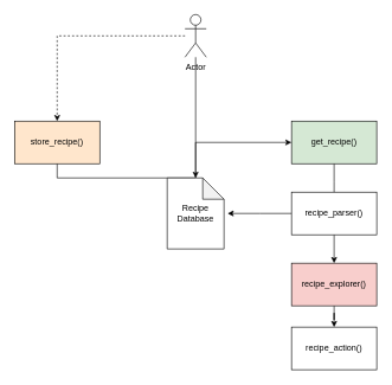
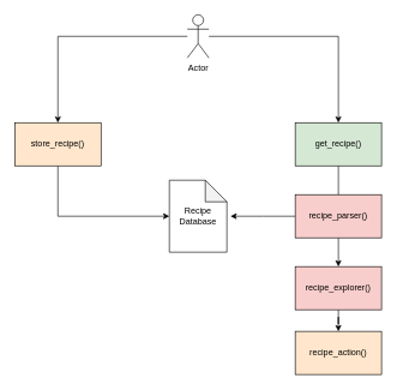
  <mxCell id="0" />
  <mxCell id="1" parent="0" />
- <mxCell id="2" style="edgeStyle=orthogonalEdgeStyle;rounded=0;orthogonalLoop=1;jettySize=auto;html=1;entryX=0.5;entryY=0;entryDx=0;entryDy=0;dashed=1;" edge="1" parent="1" source="4" target="6"><mxGeometry relative="1" as="geometry"><Array as="points"><mxPoint x="80" y="50" /></Array></mxGeometry></mxCell>
- <mxCell id="3" style="edgeStyle=orthogonalEdgeStyle;rounded=0;orthogonalLoop=1;jettySize=auto;html=1;" edge="1" parent="1" source="4" target="14"><mxGeometry relative="1" as="geometry" /></mxCell>
+ <mxCell id="2" style="edgeStyle=orthogonalEdgeStyle;rounded=0;orthogonalLoop=1;jettySize=auto;html=1;entryX=0.5;entryY=0;entryDx=0;entryDy=0;" edge="1" parent="1" source="4" target="6"><mxGeometry relative="1" as="geometry"><Array as="points"><mxPoint x="80" y="50" /></Array></mxGeometry></mxCell>
+ <mxCell id="3" style="edgeStyle=orthogonalEdgeStyle;rounded=0;orthogonalLoop=1;jettySize=auto;html=1;entryX=0.5;entryY=0;entryDx=0;entryDy=0;" edge="1" parent="1" source="4" target="8"><mxGeometry relative="1" as="geometry" /></mxCell>
  <mxCell id="4" value="Actor" style="shape=umlActor;verticalLabelPosition=bottom;verticalAlign=top;html=1;outlineConnect=0;" vertex="1" parent="1"><mxGeometry x="260" y="20" width="30" height="60" as="geometry" /></mxCell>
- <mxCell id="5" style="edgeStyle=orthogonalEdgeStyle;rounded=0;orthogonalLoop=1;jettySize=auto;html=1;exitX=0.5;exitY=1;exitDx=0;exitDy=0;" edge="1" parent="1" source="6" target="8"><mxGeometry relative="1" as="geometry" /></mxCell>
+ <mxCell id="5" style="edgeStyle=orthogonalEdgeStyle;rounded=0;orthogonalLoop=1;jettySize=auto;html=1;exitX=0.5;exitY=1;exitDx=0;exitDy=0;entryX=0;entryY=0.5;entryDx=0;entryDy=0;entryPerimeter=0;" edge="1" parent="1" source="6" target="14"><mxGeometry relative="1" as="geometry" /></mxCell>
  <mxCell id="6" value="store_recipe()" style="rounded=0;whiteSpace=wrap;html=1;fillColor=#ffe6cc;" vertex="1" parent="1"><mxGeometry x="20" y="170" width="120" height="60" as="geometry" /></mxCell>
  <mxCell id="7" style="edgeStyle=orthogonalEdgeStyle;rounded=0;orthogonalLoop=1;jettySize=auto;html=1;exitX=0.5;exitY=1;exitDx=0;exitDy=0;" edge="1" parent="1" source="8"><mxGeometry relative="1" as="geometry"><mxPoint x="470" y="280" as="targetPoint" /></mxGeometry></mxCell>
  <mxCell id="8" value="get_recipe()" style="rounded=0;whiteSpace=wrap;html=1;fillColor=#d5e8d4;" vertex="1" parent="1"><mxGeometry x="410" y="170" width="120" height="60" as="geometry" /></mxCell>
  <mxCell id="9" style="edgeStyle=orthogonalEdgeStyle;rounded=0;orthogonalLoop=1;jettySize=auto;html=1;" edge="1" parent="1" source="11"><mxGeometry relative="1" as="geometry"><mxPoint x="320" y="300" as="targetPoint" /></mxGeometry></mxCell>
  <mxCell id="10" style="edgeStyle=orthogonalEdgeStyle;rounded=0;orthogonalLoop=1;jettySize=auto;html=1;exitX=0.5;exitY=1;exitDx=0;exitDy=0;entryX=0.5;entryY=0;entryDx=0;entryDy=0;" edge="1" parent="1" source="11" target="13"><mxGeometry relative="1" as="geometry" /></mxCell>
- <mxCell id="11" value="recipe_parser()" style="rounded=0;whiteSpace=wrap;html=1;" vertex="1" parent="1"><mxGeometry x="410" y="270" width="120" height="60" as="geometry" /></mxCell>
+ <mxCell id="11" value="recipe_parser()" style="rounded=0;whiteSpace=wrap;html=1;fillColor=#f8cecc;" vertex="1" parent="1"><mxGeometry x="410" y="270" width="120" height="60" as="geometry" /></mxCell>
  <mxCell id="12" style="edgeStyle=orthogonalEdgeStyle;rounded=0;orthogonalLoop=1;jettySize=auto;html=1;exitX=0.5;exitY=1;exitDx=0;exitDy=0;" edge="1" parent="1" source="13" target="15"><mxGeometry relative="1" as="geometry"><mxPoint x="470" y="490" as="targetPoint" /></mxGeometry></mxCell>
  <mxCell id="13" value="recipe_explorer()" style="rounded=0;whiteSpace=wrap;html=1;fillColor=#f8cecc;" vertex="1" parent="1"><mxGeometry x="410" y="370" width="120" height="60" as="geometry" /></mxCell>
  <mxCell id="14" value="Recipe Database" style="shape=note;whiteSpace=wrap;html=1;backgroundOutline=1;darkOpacity=0.05;" vertex="1" parent="1"><mxGeometry x="235" y="250" width="80" height="100" as="geometry" /></mxCell>
- <mxCell id="15" value="recipe_action()" style="rounded=0;whiteSpace=wrap;html=1;" vertex="1" parent="1"><mxGeometry x="410" y="460" width="120" height="60" as="geometry" /></mxCell>
+ <mxCell id="15" value="recipe_action()" style="rounded=0;whiteSpace=wrap;html=1;fillColor=#ffe6cc;" vertex="1" parent="1"><mxGeometry x="410" y="460" width="120" height="60" as="geometry" /></mxCell>
